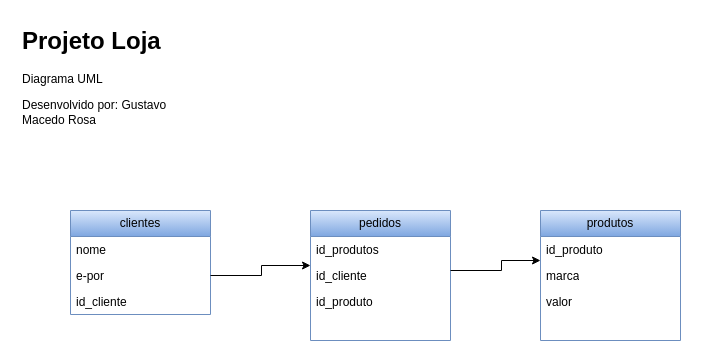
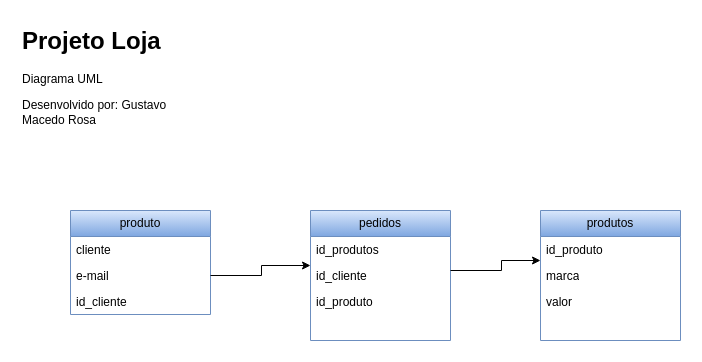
  <mxCell id="0" />
  <mxCell id="1" parent="0" />
- <mxCell id="2" value="clientes" style="swimlane;fontStyle=0;childLayout=stackLayout;horizontal=1;startSize=26;fillColor=#dae8fc;horizontalStack=0;resizeParent=1;resizeParentMax=0;resizeLast=0;collapsible=1;marginBottom=0;whiteSpace=wrap;html=1;gradientColor=#7ea6e0;strokeColor=#6c8ebf;" vertex="1" parent="1"><mxGeometry x="70" y="210" width="140" height="104" as="geometry" /></mxCell>
- <mxCell id="3" value="nome" style="text;strokeColor=none;fillColor=none;align=left;verticalAlign=top;spacingLeft=4;spacingRight=4;overflow=hidden;rotatable=0;points=[[0,0.5],[1,0.5]];portConstraint=eastwest;whiteSpace=wrap;html=1;" vertex="1" parent="2"><mxGeometry y="26" width="140" height="26" as="geometry" /></mxCell>
- <mxCell id="4" value="e-por" style="text;strokeColor=none;fillColor=none;align=left;verticalAlign=top;spacingLeft=4;spacingRight=4;overflow=hidden;rotatable=0;points=[[0,0.5],[1,0.5]];portConstraint=eastwest;whiteSpace=wrap;html=1;" vertex="1" parent="2"><mxGeometry y="52" width="140" height="26" as="geometry" /></mxCell>
+ <mxCell id="2" value="produto" style="swimlane;fontStyle=0;childLayout=stackLayout;horizontal=1;startSize=26;fillColor=#dae8fc;horizontalStack=0;resizeParent=1;resizeParentMax=0;resizeLast=0;collapsible=1;marginBottom=0;whiteSpace=wrap;html=1;gradientColor=#7ea6e0;strokeColor=#6c8ebf;" vertex="1" parent="1"><mxGeometry x="70" y="210" width="140" height="104" as="geometry" /></mxCell>
+ <mxCell id="3" value="cliente" style="text;strokeColor=none;fillColor=none;align=left;verticalAlign=top;spacingLeft=4;spacingRight=4;overflow=hidden;rotatable=0;points=[[0,0.5],[1,0.5]];portConstraint=eastwest;whiteSpace=wrap;html=1;" vertex="1" parent="2"><mxGeometry y="26" width="140" height="26" as="geometry" /></mxCell>
+ <mxCell id="4" value="e-mail" style="text;strokeColor=none;fillColor=none;align=left;verticalAlign=top;spacingLeft=4;spacingRight=4;overflow=hidden;rotatable=0;points=[[0,0.5],[1,0.5]];portConstraint=eastwest;whiteSpace=wrap;html=1;" vertex="1" parent="2"><mxGeometry y="52" width="140" height="26" as="geometry" /></mxCell>
  <mxCell id="5" value="id_cliente" style="text;strokeColor=none;fillColor=none;align=left;verticalAlign=top;spacingLeft=4;spacingRight=4;overflow=hidden;rotatable=0;points=[[0,0.5],[1,0.5]];portConstraint=eastwest;whiteSpace=wrap;html=1;" vertex="1" parent="2"><mxGeometry y="78" width="140" height="26" as="geometry" /></mxCell>
  <mxCell id="6" value="pedidos" style="swimlane;fontStyle=0;childLayout=stackLayout;horizontal=1;startSize=26;fillColor=#dae8fc;horizontalStack=0;resizeParent=1;resizeParentMax=0;resizeLast=0;collapsible=1;marginBottom=0;whiteSpace=wrap;html=1;strokeColor=#6c8ebf;gradientColor=#7ea6e0;" vertex="1" parent="1"><mxGeometry x="310" y="210" width="140" height="130" as="geometry" /></mxCell>
  <mxCell id="7" value="id_produtos" style="text;strokeColor=none;fillColor=none;align=left;verticalAlign=top;spacingLeft=4;spacingRight=4;overflow=hidden;rotatable=0;points=[[0,0.5],[1,0.5]];portConstraint=eastwest;whiteSpace=wrap;html=1;" vertex="1" parent="6"><mxGeometry y="26" width="140" height="26" as="geometry" /></mxCell>
  <mxCell id="8" value="id_cliente" style="text;strokeColor=none;fillColor=none;align=left;verticalAlign=top;spacingLeft=4;spacingRight=4;overflow=hidden;rotatable=0;points=[[0,0.5],[1,0.5]];portConstraint=eastwest;whiteSpace=wrap;html=1;" vertex="1" parent="6"><mxGeometry y="52" width="140" height="26" as="geometry" /></mxCell>
  <mxCell id="9" value="id_produto" style="text;strokeColor=none;fillColor=none;align=left;verticalAlign=top;spacingLeft=4;spacingRight=4;overflow=hidden;rotatable=0;points=[[0,0.5],[1,0.5]];portConstraint=eastwest;whiteSpace=wrap;html=1;" vertex="1" parent="6"><mxGeometry y="78" width="140" height="52" as="geometry" /></mxCell>
  <mxCell id="10" value="produtos" style="swimlane;fontStyle=0;childLayout=stackLayout;horizontal=1;startSize=26;fillColor=#dae8fc;horizontalStack=0;resizeParent=1;resizeParentMax=0;resizeLast=0;collapsible=1;marginBottom=0;whiteSpace=wrap;html=1;strokeColor=#6c8ebf;gradientColor=#7ea6e0;" vertex="1" parent="1"><mxGeometry x="540" y="210" width="140" height="130" as="geometry" /></mxCell>
  <mxCell id="11" value="id_produto" style="text;strokeColor=none;fillColor=none;align=left;verticalAlign=top;spacingLeft=4;spacingRight=4;overflow=hidden;rotatable=0;points=[[0,0.5],[1,0.5]];portConstraint=eastwest;whiteSpace=wrap;html=1;" vertex="1" parent="10"><mxGeometry y="26" width="140" height="26" as="geometry" /></mxCell>
  <mxCell id="12" value="marca" style="text;strokeColor=none;fillColor=none;align=left;verticalAlign=top;spacingLeft=4;spacingRight=4;overflow=hidden;rotatable=0;points=[[0,0.5],[1,0.5]];portConstraint=eastwest;whiteSpace=wrap;html=1;" vertex="1" parent="10"><mxGeometry y="52" width="140" height="26" as="geometry" /></mxCell>
  <mxCell id="13" value="valor" style="text;strokeColor=none;fillColor=none;align=left;verticalAlign=top;spacingLeft=4;spacingRight=4;overflow=hidden;rotatable=0;points=[[0,0.5],[1,0.5]];portConstraint=eastwest;whiteSpace=wrap;html=1;" vertex="1" parent="10"><mxGeometry y="78" width="140" height="52" as="geometry" /></mxCell>
  <mxCell id="14" style="edgeStyle=orthogonalEdgeStyle;rounded=0;orthogonalLoop=1;jettySize=auto;html=1;exitX=1;exitY=0.5;exitDx=0;exitDy=0;" edge="1" parent="1" source="4"><mxGeometry relative="1" as="geometry"><mxPoint x="310" y="265" as="targetPoint" /><Array as="points"><mxPoint x="261" y="275" /><mxPoint x="261" y="265" /></Array></mxGeometry></mxCell>
  <mxCell id="15" style="edgeStyle=orthogonalEdgeStyle;rounded=0;orthogonalLoop=1;jettySize=auto;html=1;exitX=1;exitY=0.5;exitDx=0;exitDy=0;" edge="1" parent="1"><mxGeometry relative="1" as="geometry"><mxPoint x="540" y="260" as="targetPoint" /><mxPoint x="450" y="270" as="sourcePoint" /><Array as="points"><mxPoint x="501" y="270" /><mxPoint x="501" y="260" /></Array></mxGeometry></mxCell>
  <mxCell id="16" value="&lt;h1 style=&quot;margin-top: 0px;&quot;&gt;Projeto Loja&lt;/h1&gt;&lt;p&gt;Diagrama UML&lt;/p&gt;&lt;p&gt;Desenvolvido por: Gustavo Macedo Rosa&lt;/p&gt;" style="text;html=1;whiteSpace=wrap;overflow=hidden;rounded=0;" vertex="1" parent="1"><mxGeometry x="20" y="20" width="180" height="120" as="geometry" /></mxCell>
